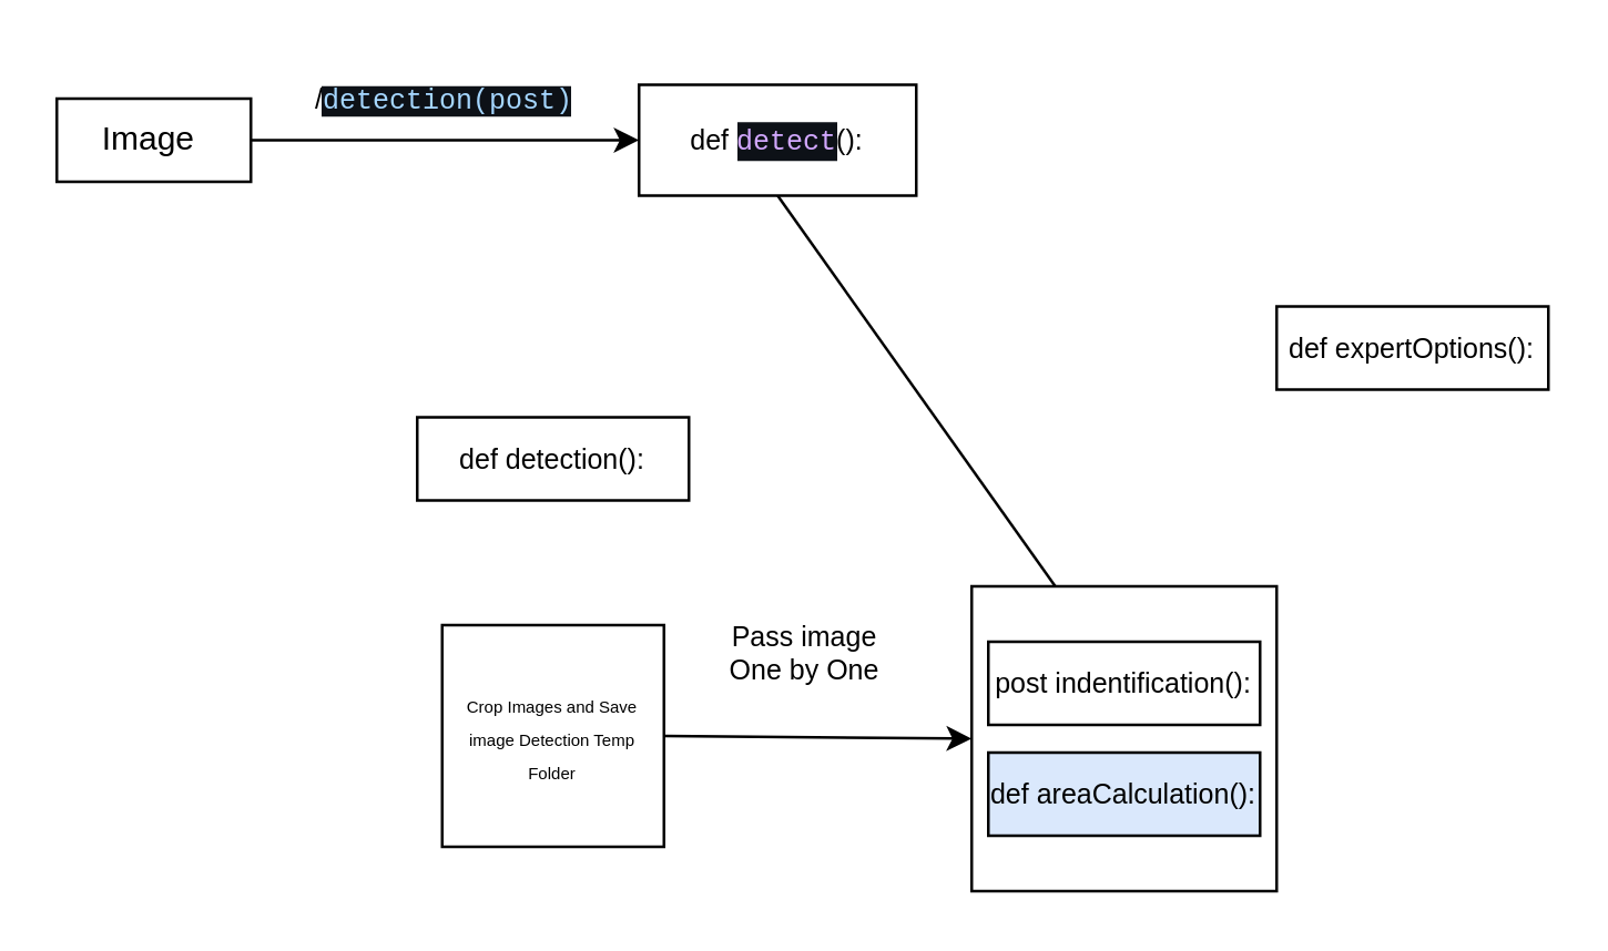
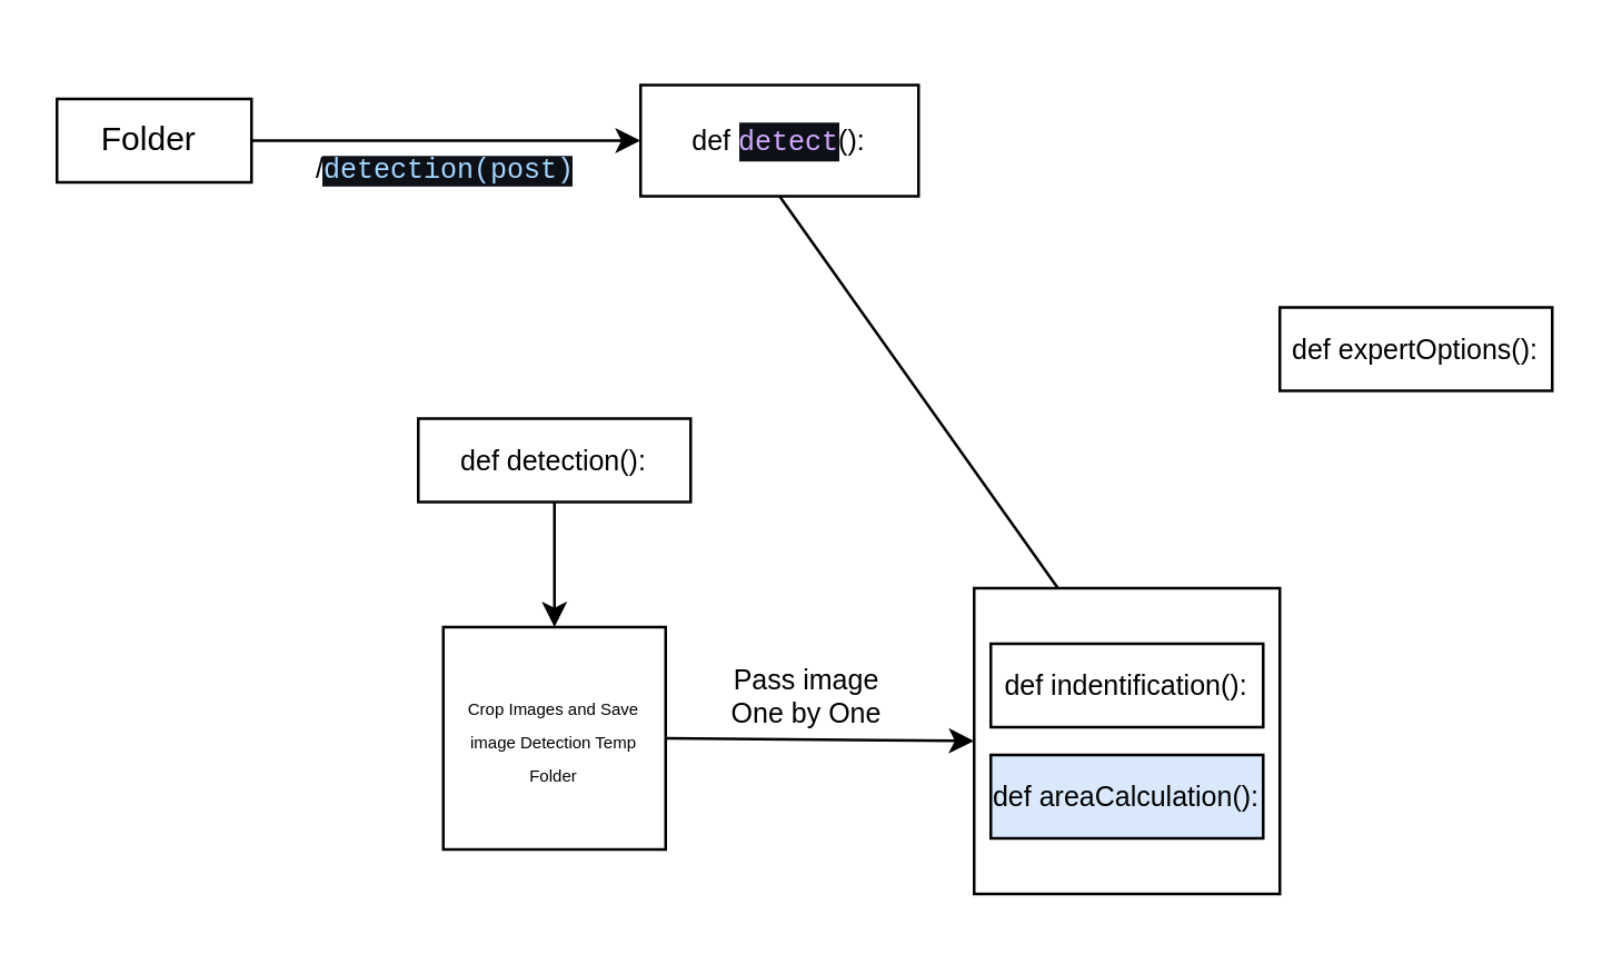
  <mxCell id="0" />
  <mxCell id="1" parent="0" />
- <mxCell id="2" value="Image&amp;nbsp;" style="rounded=0;whiteSpace=wrap;html=1;" vertex="1" parent="1"><mxGeometry x="20" y="35" width="70" height="30" as="geometry" /></mxCell>
+ <mxCell id="2" value="Folder&amp;nbsp;" style="rounded=0;whiteSpace=wrap;html=1;" vertex="1" parent="1"><mxGeometry x="20" y="35" width="70" height="30" as="geometry" /></mxCell>
  <mxCell id="3" style="edgeStyle=none;html=1;exitX=0.5;exitY=1;exitDx=0;exitDy=0;fontSize=10;" edge="1" parent="1" source="4" target="15"><mxGeometry relative="1" as="geometry" /></mxCell>
  <mxCell id="4" value="&lt;font style=&quot;&quot;&gt;&lt;span style=&quot;font-size: 10px;&quot;&gt;def&amp;nbsp;&lt;/span&gt;&lt;span style=&quot;color: rgb(210, 168, 255); background-color: rgb(13, 17, 23); font-family: Consolas, &amp;quot;Courier New&amp;quot;, monospace;&quot;&gt;&lt;font style=&quot;font-size: 10px;&quot;&gt;detect&lt;/font&gt;&lt;/span&gt;&lt;/font&gt;&lt;span style=&quot;font-size: 10px; background-color: initial;&quot;&gt;():&lt;/span&gt;" style="rounded=0;whiteSpace=wrap;html=1;" vertex="1" parent="1"><mxGeometry x="230" y="30" width="100" height="40" as="geometry" /></mxCell>
  <mxCell id="5" value="" style="endArrow=classic;html=1;exitX=1;exitY=0.5;exitDx=0;exitDy=0;entryX=0;entryY=0.5;entryDx=0;entryDy=0;" edge="1" parent="1" source="2" target="4"><mxGeometry width="50" height="50" relative="1" as="geometry"><mxPoint x="290" y="140" as="sourcePoint" /><mxPoint x="340" y="90" as="targetPoint" /></mxGeometry></mxCell>
- <mxCell id="6" value="&lt;font style=&quot;font-size: 10px;&quot;&gt;/&lt;span style=&quot;color: rgb(165, 214, 255); background-color: rgb(13, 17, 23); font-family: Consolas, &amp;quot;Courier New&amp;quot;, monospace;&quot;&gt;detection(post)&lt;/span&gt;&lt;/font&gt;" style="text;html=1;strokeColor=none;fillColor=none;align=center;verticalAlign=middle;whiteSpace=wrap;rounded=0;" vertex="1" parent="1"><mxGeometry x="110" y="20" width="100" height="30" as="geometry" /></mxCell>
+ <mxCell id="6" value="&lt;font style=&quot;font-size: 10px;&quot;&gt;/&lt;span style=&quot;color: rgb(165, 214, 255); background-color: rgb(13, 17, 23); font-family: Consolas, &amp;quot;Courier New&amp;quot;, monospace;&quot;&gt;detection(post)&lt;/span&gt;&lt;/font&gt;" style="text;html=1;strokeColor=none;fillColor=none;align=center;verticalAlign=middle;whiteSpace=wrap;rounded=0;" vertex="1" parent="1"><mxGeometry x="110" y="45" width="100" height="30" as="geometry" /></mxCell>
  <mxCell id="7" value="def expertOptions():" style="rounded=0;whiteSpace=wrap;html=1;fontSize=10;" vertex="1" parent="1"><mxGeometry x="460" y="110" width="98" height="30" as="geometry" /></mxCell>
+ <mxCell id="8" style="edgeStyle=none;html=1;exitX=0.5;exitY=1;exitDx=0;exitDy=0;fontSize=10;" edge="1" parent="1" source="9" target="11"><mxGeometry relative="1" as="geometry" /></mxCell>
  <mxCell id="9" value="def detection():" style="rounded=0;whiteSpace=wrap;html=1;fontSize=10;" vertex="1" parent="1"><mxGeometry x="150" y="150" width="98" height="30" as="geometry" /></mxCell>
  <mxCell id="10" style="edgeStyle=none;html=1;exitX=1;exitY=0.5;exitDx=0;exitDy=0;entryX=0;entryY=0.5;entryDx=0;entryDy=0;fontSize=10;" edge="1" parent="1" source="11" target="14"><mxGeometry relative="1" as="geometry" /></mxCell>
  <mxCell id="11" value="&lt;font style=&quot;font-size: 6px;&quot;&gt;Crop Images and Save image Detection Temp Folder&lt;/font&gt;" style="whiteSpace=wrap;html=1;aspect=fixed;fontSize=10;" vertex="1" parent="1"><mxGeometry x="159" y="225" width="80" height="80" as="geometry" /></mxCell>
- <mxCell id="12" value="Pass image One by One" style="text;html=1;strokeColor=none;fillColor=none;align=center;verticalAlign=middle;whiteSpace=wrap;rounded=0;fontSize=10;" vertex="1" parent="1"><mxGeometry x="260" y="220" width="60" height="30" as="geometry" /></mxCell>
+ <mxCell id="12" value="Pass image One by One" style="text;html=1;strokeColor=none;fillColor=none;align=center;verticalAlign=middle;whiteSpace=wrap;rounded=0;fontSize=10;" vertex="1" parent="1"><mxGeometry x="260" y="235" width="60" height="30" as="geometry" /></mxCell>
  <mxCell id="13" value="" style="group" vertex="1" connectable="0" parent="1"><mxGeometry x="350" y="211" width="110" height="110" as="geometry" /></mxCell>
  <mxCell id="14" value="" style="whiteSpace=wrap;html=1;aspect=fixed;fontSize=10;" vertex="1" parent="13"><mxGeometry width="110" height="110" as="geometry" /></mxCell>
- <mxCell id="15" value="post indentification():" style="rounded=0;whiteSpace=wrap;html=1;fontSize=10;" vertex="1" parent="13"><mxGeometry x="6" y="20" width="98" height="30" as="geometry" /></mxCell>
+ <mxCell id="15" value="def indentification():" style="rounded=0;whiteSpace=wrap;html=1;fontSize=10;" vertex="1" parent="13"><mxGeometry x="6" y="20" width="98" height="30" as="geometry" /></mxCell>
  <mxCell id="16" value="def areaCalculation():" style="rounded=0;whiteSpace=wrap;html=1;fontSize=10;fillColor=#dae8fc;" vertex="1" parent="13"><mxGeometry x="6" y="60" width="98" height="30" as="geometry" /></mxCell>
